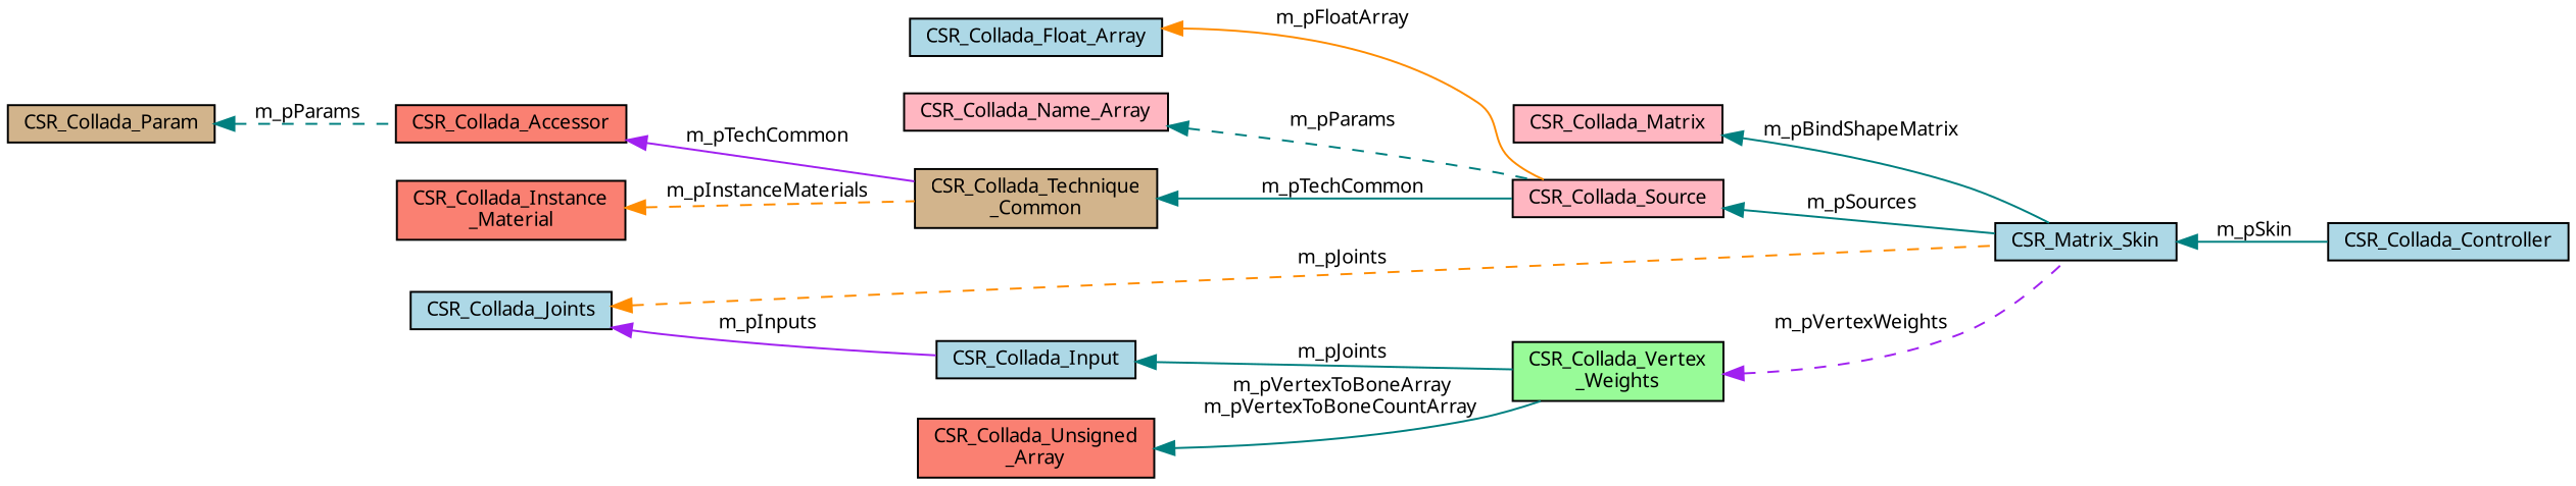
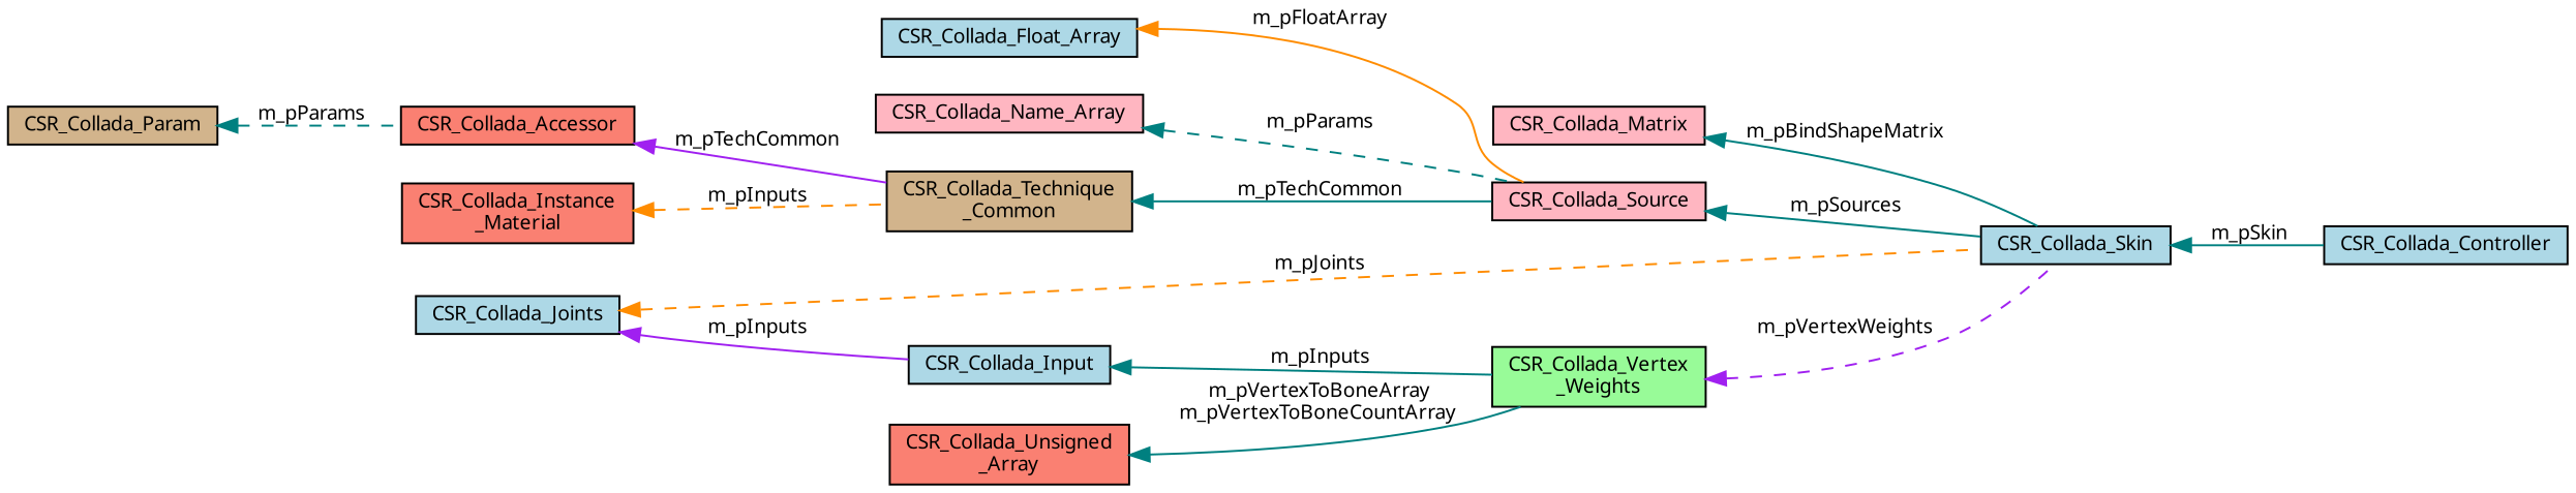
  digraph {
    fontname="Noto Sans"
    rankdir=LR
    node [color=black fillcolor=lightblue fontname="Noto Sans" fontsize=10 shape=record style=filled]
    edge [color=teal dir=back fontname="Noto Sans" fontsize=10 labelfontname=Helvetica labelfontsize=10 style=solid]
    n1 [fontcolor=black height=0.2 label=CSR_Collada_Controller width=0.4]
-   n2 [height=0.2 label=CSR_Matrix_Skin width=0.4]
+   n2 [height=0.2 label=CSR_Collada_Skin width=0.4]
    n3 [fillcolor=lightpink height=0.2 label=CSR_Collada_Matrix width=0.4]
    n4 [fillcolor=lightpink height=0.2 label=CSR_Collada_Source width=0.4]
    n5 [height=0.2 label=CSR_Collada_Float_Array width=0.4]
    n6 [fillcolor=lightpink height=0.2 label=CSR_Collada_Name_Array width=0.4]
    n7 [fillcolor=tan height=0.2 label="CSR_Collada_Technique\l_Common" width=0.4]
    n8 [fillcolor=salmon height=0.2 label=CSR_Collada_Accessor width=0.4]
    n9 [fillcolor=tan height=0.2 label=CSR_Collada_Param width=0.4]
    n10 [fillcolor=salmon height=0.2 label="CSR_Collada_Instance\l_Material" width=0.4]
    n11 [height=0.2 label=CSR_Collada_Joints width=0.4]
    n12 [height=0.2 label=CSR_Collada_Input width=0.4]
    n13 [fillcolor=palegreen height=0.2 label="CSR_Collada_Vertex\l_Weights" width=0.4]
    n14 [fillcolor=salmon height=0.2 label="CSR_Collada_Unsigned\l_Array" width=0.4]
    n2 -> n1 [label=" m_pSkin"]
    n3 -> n2 [label=" m_pBindShapeMatrix"]
    n4 -> n2 [label=" m_pSources"]
    n5 -> n4 [color=darkorange label=" m_pFloatArray"]
    n6 -> n4 [label=" m_pParams" style=dashed]
    n7 -> n4 [label=" m_pTechCommon"]
    n8 -> n7 [color=purple label=" m_pTechCommon"]
    n9 -> n8 [label=" m_pParams" style=dashed]
-   n10 -> n7 [color=darkorange label=" m_pInstanceMaterials" style=dashed]
+   n10 -> n7 [color=darkorange label=" m_pInputs" style=dashed]
    n11 -> n2 [color=darkorange label=" m_pJoints" style=dashed]
    n11 -> n12 [color=purple label=" m_pInputs"]
-   n12 -> n13 [label=" m_pJoints"]
+   n12 -> n13 [label=" m_pInputs"]
    n13 -> n2 [color=purple label=" m_pVertexWeights" style=dashed]
    n14 -> n13 [label=" m_pVertexToBoneArray\nm_pVertexToBoneCountArray"]
  }
